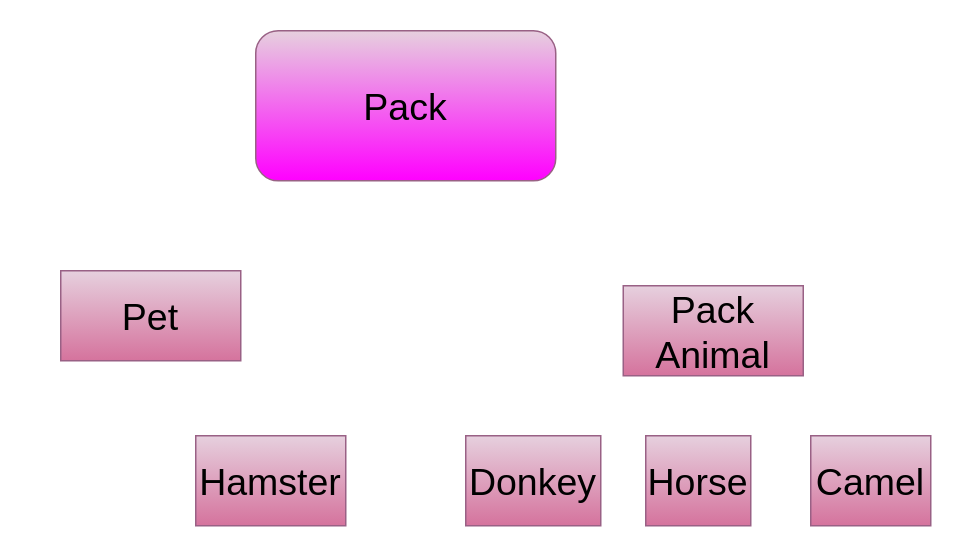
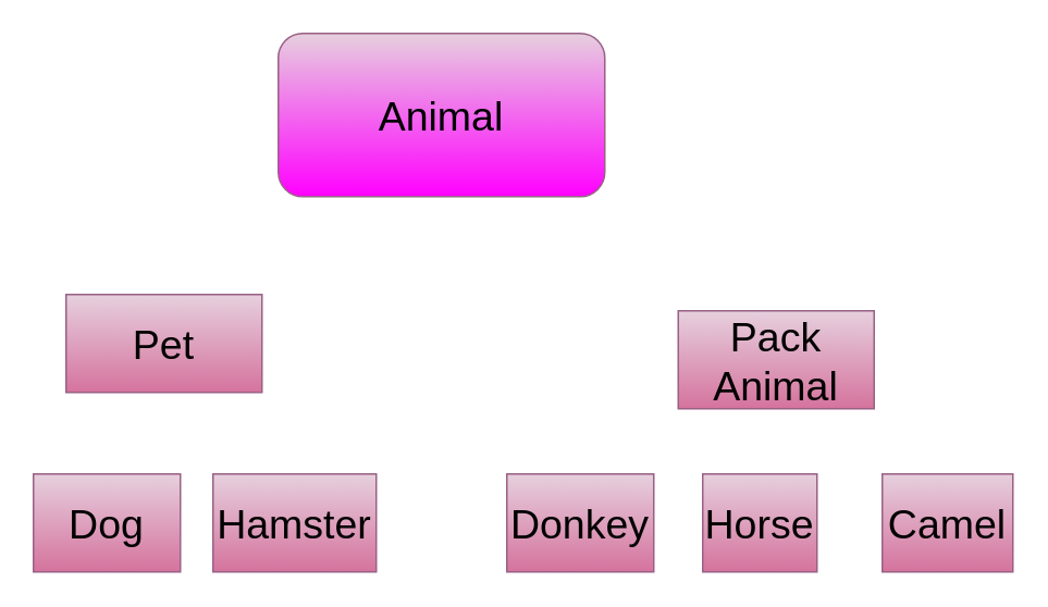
  <mxCell id="0" />
  <mxCell id="1" parent="0" />
- <mxCell id="2" value="&lt;font style=&quot;font-size: 25px;&quot;&gt;Pack&lt;/font&gt;" style="rounded=1;whiteSpace=wrap;html=1;fillColor=#e6d0de;strokeColor=#996185;gradientColor=#FF00FF;" vertex="1" parent="1"><mxGeometry x="170" y="20" width="200" height="100" as="geometry" /></mxCell>
+ <mxCell id="2" value="&lt;font style=&quot;font-size: 25px;&quot;&gt;Animal&lt;/font&gt;" style="rounded=1;whiteSpace=wrap;html=1;fillColor=#e6d0de;strokeColor=#996185;gradientColor=#FF00FF;" vertex="1" parent="1"><mxGeometry x="170" y="20" width="200" height="100" as="geometry" /></mxCell>
  <mxCell id="3" value="Pack Animal" style="rounded=0;whiteSpace=wrap;html=1;fontSize=25;fillColor=#e6d0de;gradientColor=#d5739d;strokeColor=#996185;" vertex="1" parent="1"><mxGeometry x="415" y="190" width="120" height="60" as="geometry" /></mxCell>
  <mxCell id="4" value="Pet" style="rounded=0;whiteSpace=wrap;html=1;fontSize=25;fillColor=#e6d0de;strokeColor=#996185;gradientColor=#d5739d;" vertex="1" parent="1"><mxGeometry x="40" y="180" width="120" height="60" as="geometry" /></mxCell>
+ <mxCell id="5" value="Dog" style="rounded=0;whiteSpace=wrap;html=1;fontSize=25;gradientColor=#d5739d;fillColor=#e6d0de;strokeColor=#996185;" vertex="1" parent="1"><mxGeometry x="20" y="290" width="90" height="60" as="geometry" /></mxCell>
  <mxCell id="6" value="Hamster" style="rounded=0;whiteSpace=wrap;html=1;fontSize=25;gradientColor=#d5739d;fillColor=#e6d0de;strokeColor=#996185;" vertex="1" parent="1"><mxGeometry x="130" y="290" width="100" height="60" as="geometry" /></mxCell>
  <mxCell id="7" value="Horse" style="rounded=0;whiteSpace=wrap;html=1;fontSize=25;gradientColor=#d5739d;fillColor=#e6d0de;strokeColor=#996185;" vertex="1" parent="1"><mxGeometry x="430" y="290" width="70" height="60" as="geometry" /></mxCell>
  <mxCell id="8" value="Donkey" style="rounded=0;whiteSpace=wrap;html=1;fontSize=25;gradientColor=#d5739d;fillColor=#e6d0de;strokeColor=#996185;" vertex="1" parent="1"><mxGeometry x="310" y="290" width="90" height="60" as="geometry" /></mxCell>
  <mxCell id="9" value="Camel" style="rounded=0;whiteSpace=wrap;html=1;fontSize=25;gradientColor=#d5739d;fillColor=#e6d0de;strokeColor=#996185;" vertex="1" parent="1"><mxGeometry x="540" y="290" width="80" height="60" as="geometry" /></mxCell>
